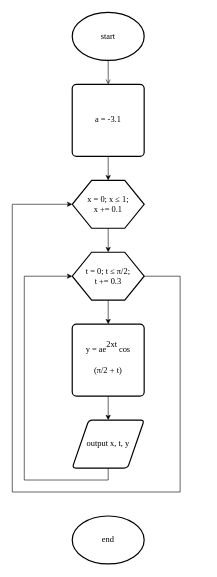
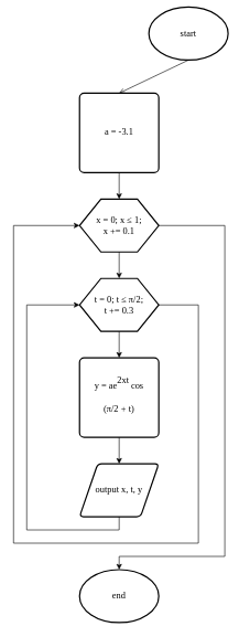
  <mxCell id="0" />
  <mxCell id="1" parent="0" />
- <mxCell id="2" value="start" style="strokeWidth=2;html=1;shape=mxgraph.flowchart.start_1;whiteSpace=wrap;fontFamily=Times New Roman;fontSize=14;" parent="1" vertex="1"><mxGeometry x="120" y="20" width="120" height="80" as="geometry" /></mxCell>
+ <mxCell id="2" value="start" style="strokeWidth=2;html=1;shape=mxgraph.flowchart.start_1;whiteSpace=wrap;fontFamily=Times New Roman;fontSize=14;" parent="1" vertex="1"><mxGeometry x="225" y="10" width="120" height="80" as="geometry" /></mxCell>
  <mxCell id="3" value="a = -3.1" style="rounded=1;whiteSpace=wrap;html=1;absoluteArcSize=1;arcSize=14;strokeWidth=2;fontFamily=Times New Roman;fontSize=14;" parent="1" vertex="1"><mxGeometry x="120" y="140" width="120" height="120" as="geometry" /></mxCell>
  <mxCell id="4" value="" style="verticalLabelPosition=bottom;verticalAlign=top;html=1;shape=hexagon;perimeter=hexagonPerimeter2;arcSize=6;size=0.27;strokeWidth=2;fontFamily=Times New Roman;fontSize=14;" parent="1" vertex="1"><mxGeometry x="120" y="300" width="120" height="80" as="geometry" /></mxCell>
  <mxCell id="5" value="" style="verticalLabelPosition=bottom;verticalAlign=top;html=1;shape=hexagon;perimeter=hexagonPerimeter2;arcSize=6;size=0.27;strokeWidth=2;fontFamily=Times New Roman;fontSize=14;" parent="1" vertex="1"><mxGeometry x="120" y="420" width="120" height="80" as="geometry" /></mxCell>
  <mxCell id="6" value="&lt;br style=&quot;font-size: 14px;&quot;&gt;&lt;span style=&quot;margin: 0px; padding: 0px; border: 0px; display: inline-block; text-align: left; font-size: 14px; font-style: normal; font-variant-ligatures: normal; font-variant-caps: normal; font-weight: 400; letter-spacing: normal; orphans: 2; text-indent: 0px; text-transform: none; widows: 2; word-spacing: 0px; -webkit-text-stroke-width: 0px; white-space: nowrap; text-decoration-thickness: initial; text-decoration-style: initial; text-decoration-color: initial; box-sizing: content-box !important;&quot; class=&quot;mjx-mi&quot; id=&quot;MJXc-Node-1325&quot;&gt;&lt;span style=&quot;margin: 0px; padding: 0.24em 0px 0.3em; border: 0px; display: block; text-align: left; white-space: pre; font-size: 14px; box-sizing: content-box !important;&quot; class=&quot;mjx-char MJXc-TeX-math-I&quot;&gt;y = a&lt;/span&gt;&lt;/span&gt;&lt;span style=&quot;margin: 0px; padding: 0px; border: 0px; display: inline-block; text-align: left; font-size: 14px; font-style: normal; font-variant-ligatures: normal; font-variant-caps: normal; font-weight: 400; letter-spacing: normal; orphans: 2; text-indent: 0px; text-transform: none; widows: 2; word-spacing: 0px; -webkit-text-stroke-width: 0px; white-space: nowrap; text-decoration-thickness: initial; text-decoration-style: initial; text-decoration-color: initial; box-sizing: content-box !important;&quot; class=&quot;mjx-msup&quot; id=&quot;MJXc-Node-1326&quot;&gt;&lt;span style=&quot;margin: 0px; padding: 0px; border: 0px; display: inline-block; text-align: left; font-size: 14px; box-sizing: content-box !important;&quot; class=&quot;mjx-base&quot;&gt;&lt;span style=&quot;margin: 0px; padding: 0px; border: 0px; display: inline-block; text-align: left; font-size: 14px; box-sizing: content-box !important;&quot; class=&quot;mjx-mi&quot; id=&quot;MJXc-Node-1327&quot;&gt;&lt;span style=&quot;margin: 0px; padding: 0.24em 0px 0.3em; border: 0px; display: block; text-align: left; white-space: pre; font-size: 14px; box-sizing: content-box !important;&quot; class=&quot;mjx-char MJXc-TeX-math-I&quot;&gt;e&lt;/span&gt;&lt;/span&gt;&lt;/span&gt;&lt;span style=&quot;margin: 0px; padding: 0px 0.071em 0px 0px; border: 0px; display: inline-block; text-align: left; font-size: 14px; vertical-align: 0.584em; box-sizing: content-box !important;&quot; class=&quot;mjx-sup&quot;&gt;&lt;span style=&quot;margin: 0px; padding: 0px; border: 0px; display: inline-block; text-align: left; font-size: 14px; box-sizing: content-box !important;&quot; class=&quot;mjx-mrow&quot; id=&quot;MJXc-Node-1328&quot;&gt;&lt;span style=&quot;margin: 0px; padding: 0px; border: 0px; display: inline-block; text-align: left; font-size: 14px; box-sizing: content-box !important;&quot; class=&quot;mjx-mn&quot; id=&quot;MJXc-Node-1329&quot;&gt;&lt;span style=&quot;margin: 0px; padding: 0.359em 0px; border: 0px; display: block; text-align: left; white-space: pre; font-size: 14px; box-sizing: content-box !important;&quot; class=&quot;mjx-char MJXc-TeX-main-R&quot;&gt;2&lt;/span&gt;&lt;/span&gt;&lt;span style=&quot;margin: 0px; padding: 0px; border: 0px; display: inline-block; text-align: left; font-size: 14px; box-sizing: content-box !important;&quot; class=&quot;mjx-mi&quot; id=&quot;MJXc-Node-1330&quot;&gt;&lt;span style=&quot;margin: 0px; padding: 0.24em 0px 0.3em; border: 0px; display: block; text-align: left; white-space: pre; font-size: 14px; box-sizing: content-box !important;&quot; class=&quot;mjx-char MJXc-TeX-math-I&quot;&gt;x&lt;/span&gt;&lt;/span&gt;&lt;span style=&quot;margin: 0px; padding: 0px; border: 0px; display: inline-block; text-align: left; font-size: 14px; box-sizing: content-box !important;&quot; class=&quot;mjx-mi&quot; id=&quot;MJXc-Node-1331&quot;&gt;&lt;span style=&quot;margin: 0px; padding: 0.418em 0px 0.3em; border: 0px; display: block; text-align: left; white-space: pre; font-size: 14px; box-sizing: content-box !important;&quot; class=&quot;mjx-char MJXc-TeX-math-I&quot;&gt;t&lt;/span&gt;&lt;/span&gt;&lt;/span&gt;&lt;/span&gt;&lt;/span&gt;&lt;span style=&quot;margin: 0px 0px 0px 0.167em; padding: 0px; border: 0px; display: inline-block; text-align: left; font-size: 14px; font-style: normal; font-variant-ligatures: normal; font-variant-caps: normal; font-weight: 400; letter-spacing: normal; orphans: 2; text-indent: 0px; text-transform: none; widows: 2; word-spacing: 0px; -webkit-text-stroke-width: 0px; white-space: nowrap; text-decoration-thickness: initial; text-decoration-style: initial; text-decoration-color: initial; box-sizing: content-box !important;&quot; class=&quot;mjx-mrow MJXc-space1&quot; id=&quot;MJXc-Node-1332&quot;&gt;&lt;span style=&quot;margin: 0px; padding: 0px; border: 0px; display: inline-block; text-align: left; font-size: 14px; box-sizing: content-box !important;&quot; class=&quot;mjx-mi&quot; id=&quot;MJXc-Node-1333&quot;&gt;&lt;span style=&quot;margin: 0px; padding: 0.181em 0px 0.359em; border: 0px; display: block; text-align: left; white-space: pre; font-size: 14px; box-sizing: content-box !important;&quot; class=&quot;mjx-char MJXc-TeX-main-R&quot;&gt;cos&lt;/span&gt;&lt;/span&gt;&lt;span style=&quot;margin: 0px; padding: 0px; border: 0px; display: inline-block; text-align: left; font-size: 14px; box-sizing: content-box !important;&quot; class=&quot;mjx-mo&quot; id=&quot;MJXc-Node-1334&quot;&gt;&lt;span style=&quot;margin: 0px; padding: 0px; border: 0px; display: block; text-align: left; white-space: pre; font-size: 14px; box-sizing: content-box !important;&quot; class=&quot;mjx-char&quot;&gt;&lt;/span&gt;&lt;/span&gt;&lt;/span&gt;&lt;span style=&quot;margin: 0px; padding: 0px; border: 0px; display: inline-block; text-align: left; font-size: 14px; font-style: normal; font-variant-ligatures: normal; font-variant-caps: normal; font-weight: 400; letter-spacing: normal; orphans: 2; text-indent: 0px; text-transform: none; widows: 2; word-spacing: 0px; -webkit-text-stroke-width: 0px; white-space: nowrap; text-decoration-thickness: initial; text-decoration-style: initial; text-decoration-color: initial; box-sizing: content-box !important;&quot; class=&quot;mjx-mrow&quot; id=&quot;MJXc-Node-1335&quot;&gt;&lt;span style=&quot;margin: 0px; padding: 0px; border: 0px; display: inline-block; text-align: left; font-size: 14px; box-sizing: content-box !important;&quot; class=&quot;mjx-mo&quot; id=&quot;MJXc-Node-1336&quot;&gt;&lt;span style=&quot;margin: 0px; padding: 0.953em 0px; border: 0px; display: block; text-align: left; white-space: pre; font-size: 14px; box-sizing: content-box !important;&quot; class=&quot;mjx-char MJXc-TeX-size2-R&quot;&gt;(π/2&lt;/span&gt;&lt;/span&gt;&lt;span style=&quot;margin: 0px; padding: 0px; border: 0px; display: inline-block; text-align: left; font-size: 14px; box-sizing: content-box !important;&quot; class=&quot;mjx-mfrac&quot; id=&quot;MJXc-Node-1337&quot;&gt;&lt;span style=&quot;margin: 0px; padding: 0px; border: 0px; display: inline-block; text-align: left; width: 0px; height: 1.844em; vertical-align: -0.711em; font-size: 14px; box-sizing: content-box !important;&quot; class=&quot;mjx-vsize&quot;&gt;&lt;/span&gt;&lt;/span&gt;&lt;span style=&quot;margin: 0px; padding: 0px 0.267em; border: 0px; display: inline-block; text-align: left; font-size: 14px; box-sizing: content-box !important;&quot; class=&quot;mjx-mo&quot; id=&quot;MJXc-Node-1340&quot;&gt;&lt;span style=&quot;margin: 0px; padding: 0.3em 0px 0.418em; border: 0px; display: block; text-align: left; white-space: pre; font-size: 14px; box-sizing: content-box !important;&quot; class=&quot;mjx-char MJXc-TeX-main-R&quot;&gt;+&lt;/span&gt;&lt;/span&gt;&lt;span style=&quot;margin: 0px; padding: 0px; border: 0px; display: inline-block; text-align: left; font-size: 14px; box-sizing: content-box !important;&quot; class=&quot;mjx-mi&quot; id=&quot;MJXc-Node-1341&quot;&gt;&lt;span style=&quot;margin: 0px; padding: 0.418em 0px 0.3em; border: 0px; display: block; text-align: left; white-space: pre; font-size: 14px; box-sizing: content-box !important;&quot; class=&quot;mjx-char MJXc-TeX-math-I&quot;&gt;t&lt;/span&gt;&lt;/span&gt;&lt;span style=&quot;margin: 0px; padding: 0px; border: 0px; display: inline-block; text-align: left; font-size: 14px; box-sizing: content-box !important;&quot; class=&quot;mjx-mo&quot; id=&quot;MJXc-Node-1342&quot;&gt;&lt;span style=&quot;margin: 0px; padding: 0.953em 0px; border: 0px; display: block; text-align: left; white-space: pre; font-size: 14px; box-sizing: content-box !important;&quot; class=&quot;mjx-char MJXc-TeX-size2-R&quot;&gt;)&lt;/span&gt;&lt;/span&gt;&lt;/span&gt;&lt;div style=&quot;font-size: 14px;&quot;&gt;&lt;br style=&quot;font-size: 14px;&quot;&gt;&lt;/div&gt;" style="rounded=1;whiteSpace=wrap;html=1;absoluteArcSize=1;arcSize=14;strokeWidth=2;fontColor=#000000;labelBackgroundColor=none;fontFamily=Times New Roman;fontSize=14;" parent="1" vertex="1"><mxGeometry x="120" y="540" width="120" height="120" as="geometry" /></mxCell>
  <mxCell id="7" value="output x, t, y" style="shape=parallelogram;html=1;strokeWidth=2;perimeter=parallelogramPerimeter;whiteSpace=wrap;rounded=1;arcSize=12;size=0.23;fontFamily=Times New Roman;fontSize=14;" parent="1" vertex="1"><mxGeometry x="120" y="700" width="120" height="80" as="geometry" /></mxCell>
  <mxCell id="8" value="end" style="strokeWidth=2;html=1;shape=mxgraph.flowchart.start_1;whiteSpace=wrap;fontFamily=Times New Roman;fontSize=14;" parent="1" vertex="1"><mxGeometry x="120" y="860" width="120" height="80" as="geometry" /></mxCell>
  <mxCell id="9" value="t = 0; t&amp;nbsp;&lt;span style=&quot;font-size: 14px; text-align: left; white-space: pre; background-color: rgb(255, 255, 255);&quot;&gt;≤&lt;/span&gt;&amp;nbsp;&lt;span style=&quot;font-size: 14px; text-align: left; white-space: pre;&quot;&gt;π/2;&lt;/span&gt;&lt;div style=&quot;font-size: 14px;&quot;&gt;&lt;span style=&quot;font-size: 14px; text-align: left; white-space: pre;&quot;&gt;t += 0.3&lt;/span&gt;&lt;/div&gt;" style="text;html=1;align=center;verticalAlign=middle;whiteSpace=wrap;rounded=0;fontFamily=Times New Roman;fontSize=14;" parent="1" vertex="1"><mxGeometry x="120" y="420" width="120" height="80" as="geometry" /></mxCell>
  <mxCell id="10" value="x = 0; x&amp;nbsp;&lt;span style=&quot;font-size: 14px; text-align: left; white-space: pre; background-color: rgb(255, 255, 255);&quot;&gt;≤&lt;/span&gt;&amp;nbsp;1&lt;span style=&quot;font-size: 14px; text-align: left; white-space: pre;&quot;&gt;;&lt;/span&gt;&lt;div style=&quot;font-size: 14px;&quot;&gt;&lt;span style=&quot;font-size: 14px; text-align: left; white-space: pre;&quot;&gt;x += 0.1&lt;/span&gt;&lt;/div&gt;" style="text;html=1;align=center;verticalAlign=middle;whiteSpace=wrap;rounded=0;fontFamily=Times New Roman;fontSize=14;" parent="1" vertex="1"><mxGeometry x="120" y="300" width="120" height="80" as="geometry" /></mxCell>
  <mxCell id="11" value="" style="endArrow=open;html=1;rounded=0;exitX=0.5;exitY=1;exitDx=0;exitDy=0;exitPerimeter=0;entryX=0.5;entryY=0;entryDx=0;entryDy=0;fontFamily=Times New Roman;fontSize=14;" parent="1" source="2" target="3" edge="1"><mxGeometry width="50" height="50" relative="1" as="geometry"><mxPoint x="160" y="260" as="sourcePoint" /><mxPoint x="210" y="210" as="targetPoint" /></mxGeometry></mxCell>
  <mxCell id="12" value="" style="endArrow=classic;html=1;rounded=0;exitX=0.5;exitY=1;exitDx=0;exitDy=0;entryX=0.5;entryY=0;entryDx=0;entryDy=0;fontFamily=Times New Roman;fontSize=14;" parent="1" source="3" target="10" edge="1"><mxGeometry width="50" height="50" relative="1" as="geometry"><mxPoint x="160" y="260" as="sourcePoint" /><mxPoint x="210" y="210" as="targetPoint" /></mxGeometry></mxCell>
  <mxCell id="13" value="" style="endArrow=classic;html=1;rounded=0;exitX=0.5;exitY=1;exitDx=0;exitDy=0;entryX=0.5;entryY=0;entryDx=0;entryDy=0;fontFamily=Times New Roman;fontSize=14;" parent="1" source="10" target="9" edge="1"><mxGeometry width="50" height="50" relative="1" as="geometry"><mxPoint x="160" y="430" as="sourcePoint" /><mxPoint x="210" y="380" as="targetPoint" /></mxGeometry></mxCell>
  <mxCell id="14" value="" style="endArrow=classic;html=1;rounded=0;exitX=0.5;exitY=1;exitDx=0;exitDy=0;entryX=0.5;entryY=0;entryDx=0;entryDy=0;fontFamily=Times New Roman;fontSize=14;" parent="1" source="9" target="6" edge="1"><mxGeometry width="50" height="50" relative="1" as="geometry"><mxPoint x="160" y="430" as="sourcePoint" /><mxPoint x="210" y="380" as="targetPoint" /></mxGeometry></mxCell>
  <mxCell id="15" value="" style="endArrow=classic;html=1;rounded=0;exitX=0.5;exitY=1;exitDx=0;exitDy=0;entryX=0.5;entryY=0;entryDx=0;entryDy=0;fontFamily=Times New Roman;fontSize=14;" parent="1" source="6" target="7" edge="1"><mxGeometry width="50" height="50" relative="1" as="geometry"><mxPoint x="160" y="700" as="sourcePoint" /><mxPoint x="210" y="650" as="targetPoint" /></mxGeometry></mxCell>
  <mxCell id="16" value="" style="endArrow=classic;html=1;rounded=0;exitX=0.5;exitY=1;exitDx=0;exitDy=0;entryX=0;entryY=0.5;entryDx=0;entryDy=0;fontFamily=Times New Roman;fontSize=14;" parent="1" source="7" target="9" edge="1"><mxGeometry width="50" height="50" relative="1" as="geometry"><mxPoint x="160" y="740" as="sourcePoint" /><mxPoint x="60" y="570" as="targetPoint" /><Array as="points"><mxPoint x="180" y="800" /><mxPoint x="40" y="800" /><mxPoint x="40" y="460" /></Array></mxGeometry></mxCell>
  <mxCell id="17" value="" style="endArrow=classic;html=1;rounded=0;exitX=1;exitY=0.5;exitDx=0;exitDy=0;entryX=0;entryY=0.5;entryDx=0;entryDy=0;fontFamily=Times New Roman;fontSize=14;" parent="1" source="9" target="10" edge="1"><mxGeometry width="50" height="50" relative="1" as="geometry"><mxPoint x="160" y="700" as="sourcePoint" /><mxPoint x="10" y="500" as="targetPoint" /><Array as="points"><mxPoint x="300" y="460" /><mxPoint x="300" y="820" /><mxPoint x="20" y="820" /><mxPoint x="20" y="340" /></Array></mxGeometry></mxCell>
+ <mxCell id="18" value="" style="endArrow=classic;html=1;rounded=0;exitX=1;exitY=0.5;exitDx=0;exitDy=0;entryX=0.5;entryY=0;entryDx=0;entryDy=0;entryPerimeter=0;fontFamily=Times New Roman;fontSize=14;" parent="1" source="10" target="8" edge="1"><mxGeometry width="50" height="50" relative="1" as="geometry"><mxPoint x="160" y="530" as="sourcePoint" /><mxPoint x="330" y="630" as="targetPoint" /><Array as="points"><mxPoint x="340" y="340" /><mxPoint x="340" y="840" /><mxPoint x="180" y="840" /></Array></mxGeometry></mxCell>
